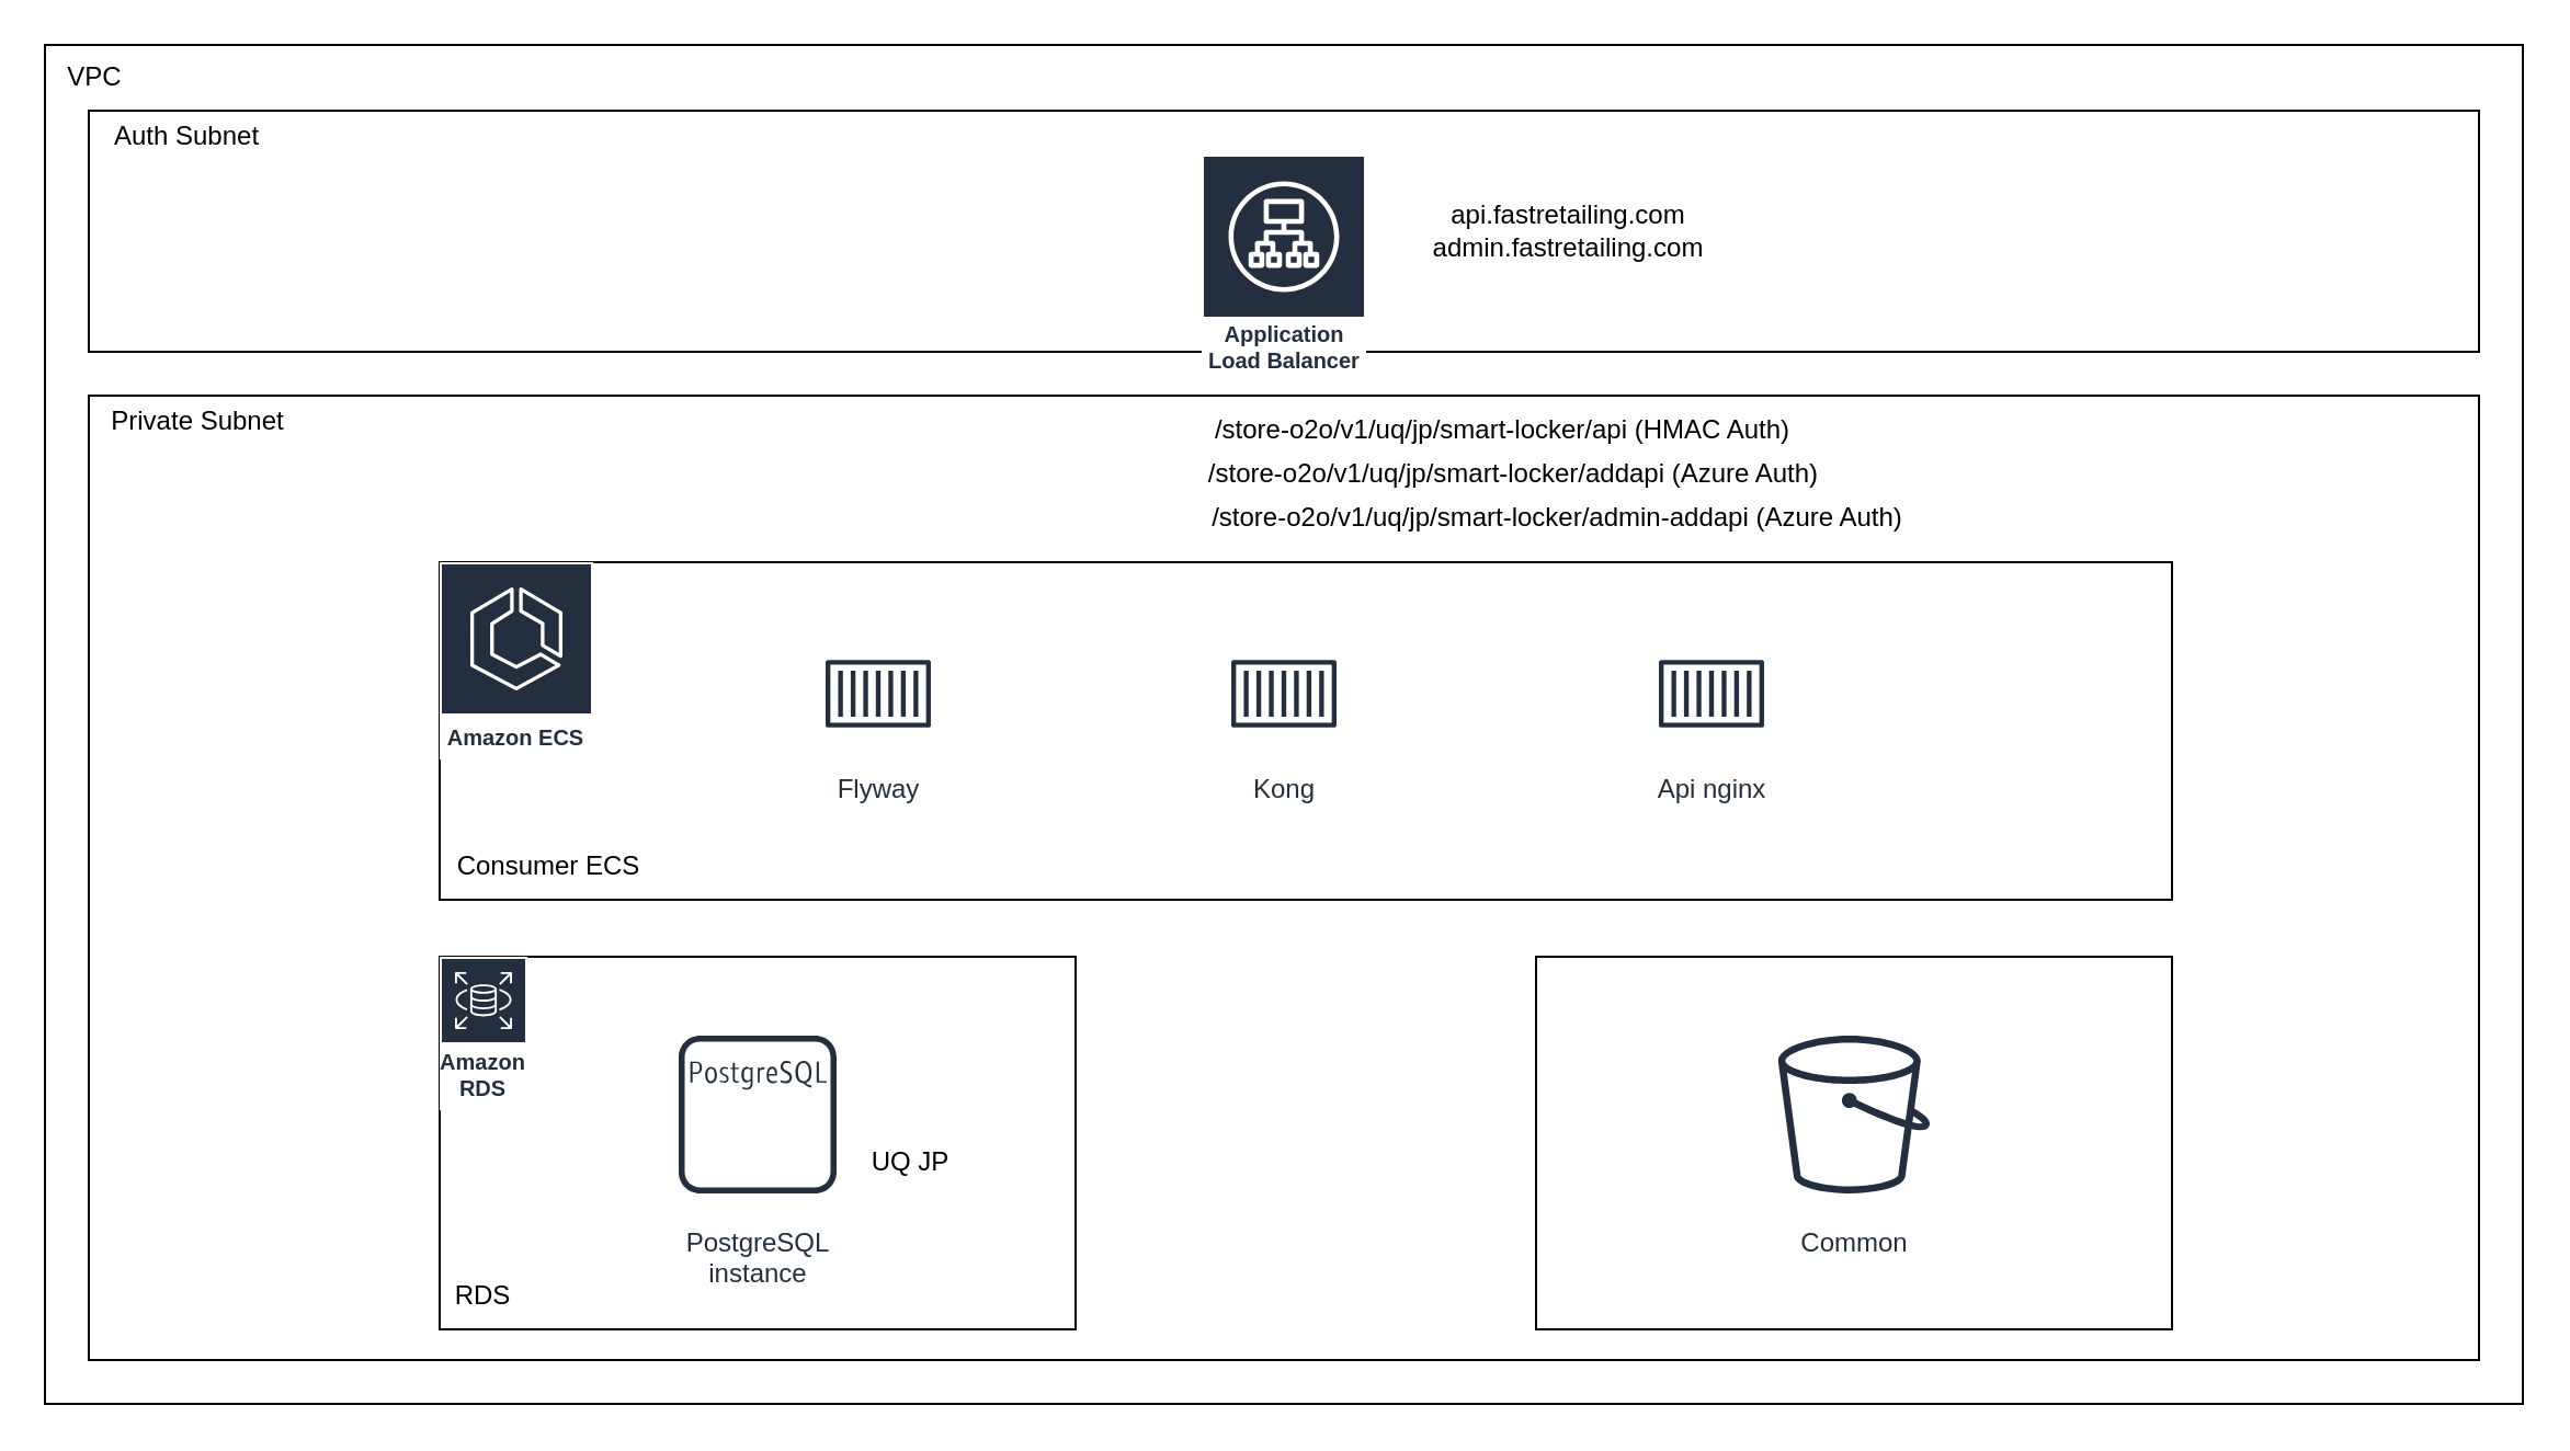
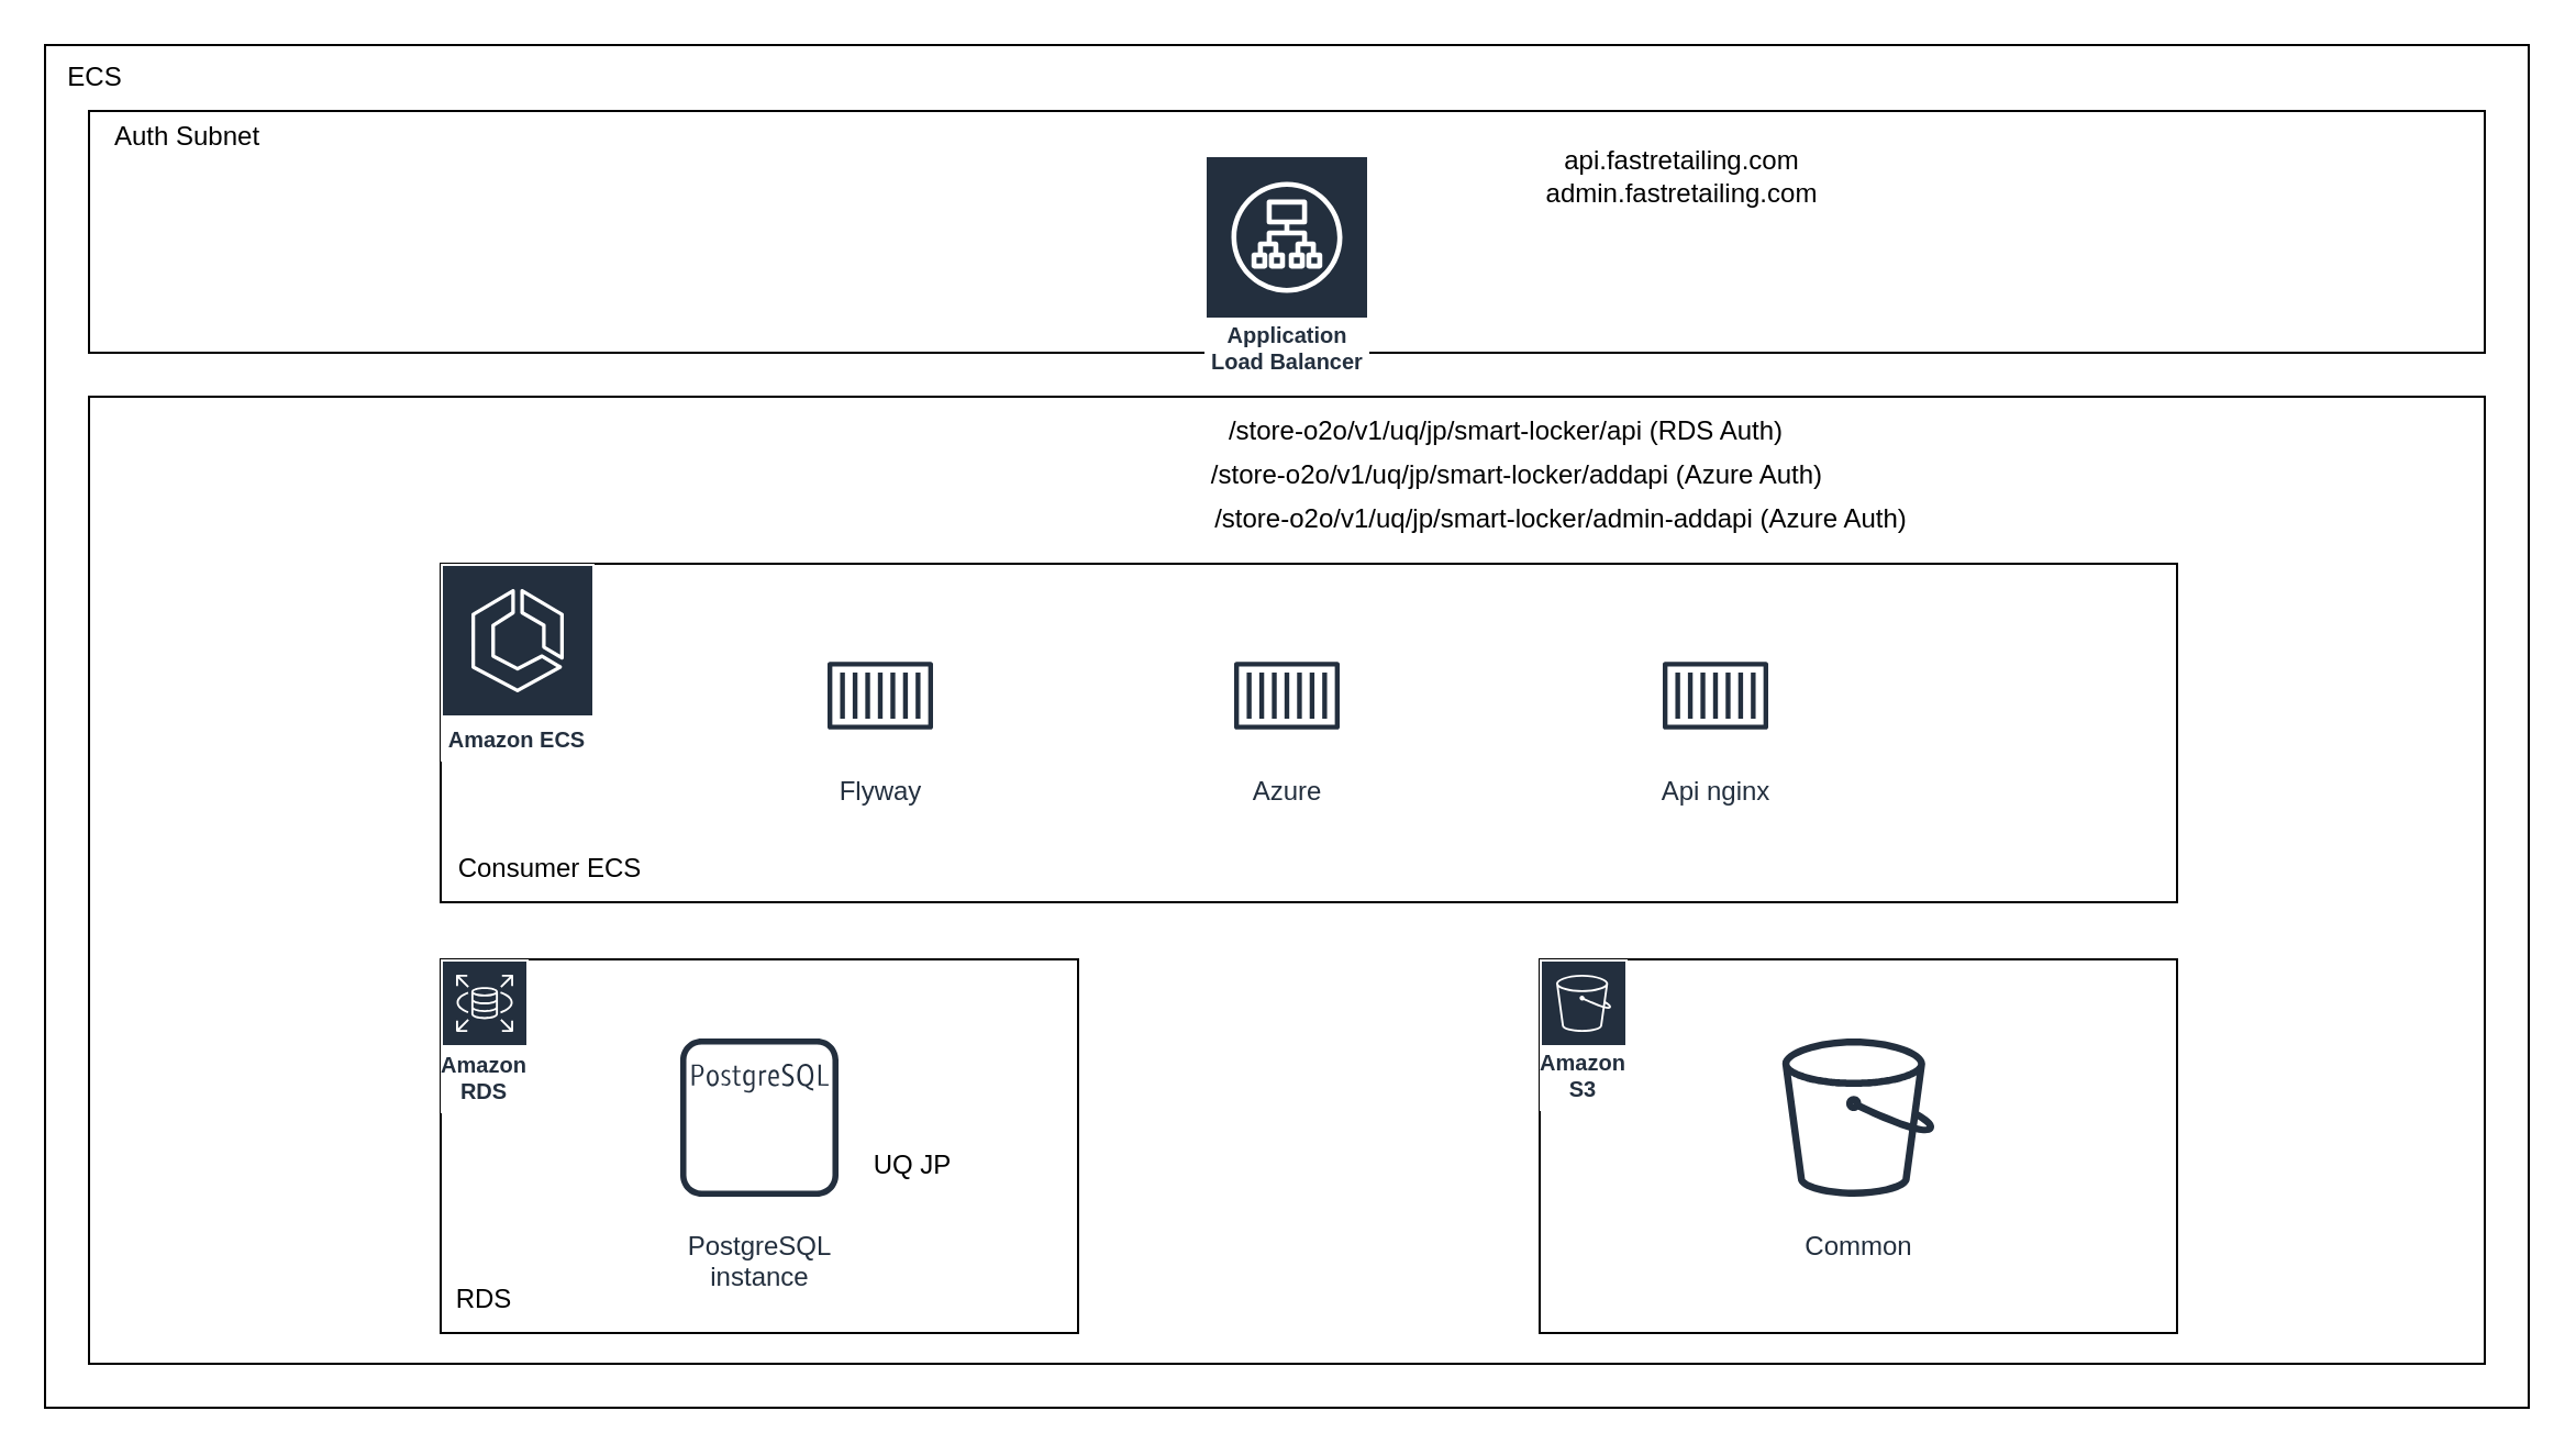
  <mxCell id="0" />
  <mxCell id="1" parent="0" />
  <mxCell id="2" value="" style="rounded=0;whiteSpace=wrap;html=1;" vertex="1" parent="1"><mxGeometry x="20" y="20" width="1130" height="620" as="geometry" /></mxCell>
- <mxCell id="3" value="VPC" style="text;html=1;strokeColor=none;fillColor=none;align=center;verticalAlign=middle;whiteSpace=wrap;rounded=0;" vertex="1" parent="1"><mxGeometry x="23" y="25" width="40" height="20" as="geometry" /></mxCell>
+ <mxCell id="3" value="ECS" style="text;html=1;strokeColor=none;fillColor=none;align=center;verticalAlign=middle;whiteSpace=wrap;rounded=0;" vertex="1" parent="1"><mxGeometry x="23" y="25" width="40" height="20" as="geometry" /></mxCell>
  <mxCell id="4" value="" style="rounded=0;whiteSpace=wrap;html=1;" vertex="1" parent="1"><mxGeometry x="40" y="50" width="1090" height="110" as="geometry" /></mxCell>
  <mxCell id="5" value="" style="rounded=0;whiteSpace=wrap;html=1;" vertex="1" parent="1"><mxGeometry x="40" y="180" width="1090" height="440" as="geometry" /></mxCell>
  <mxCell id="6" value="Auth Subnet" style="text;html=1;strokeColor=none;fillColor=none;align=center;verticalAlign=middle;whiteSpace=wrap;rounded=0;" vertex="1" parent="1"><mxGeometry x="40" y="52" width="90" height="20" as="geometry" /></mxCell>
- <mxCell id="7" value="Private Subnet" style="text;html=1;strokeColor=none;fillColor=none;align=center;verticalAlign=middle;whiteSpace=wrap;rounded=0;" vertex="1" parent="1"><mxGeometry x="40" y="182" width="100" height="20" as="geometry" /></mxCell>
- <mxCell id="8" value="api.fastretailing.com&lt;br&gt;admin.fastretailing.com" style="text;html=1;strokeColor=none;fillColor=none;align=center;verticalAlign=middle;whiteSpace=wrap;rounded=0;" vertex="1" parent="1"><mxGeometry x="630" y="85" width="170" height="40" as="geometry" /></mxCell>
+ <mxCell id="8" value="api.fastretailing.com&lt;br&gt;admin.fastretailing.com" style="text;html=1;strokeColor=none;fillColor=none;align=center;verticalAlign=middle;whiteSpace=wrap;rounded=0;" vertex="1" parent="1"><mxGeometry x="680" y="60" width="170" height="40" as="geometry" /></mxCell>
  <mxCell id="9" value="" style="rounded=0;whiteSpace=wrap;html=1;" vertex="1" parent="1"><mxGeometry x="200" y="256" width="790" height="154" as="geometry" /></mxCell>
  <mxCell id="10" value="" style="rounded=0;whiteSpace=wrap;html=1;" vertex="1" parent="1"><mxGeometry x="200" y="436" width="290" height="170" as="geometry" /></mxCell>
  <mxCell id="11" value="" style="rounded=0;whiteSpace=wrap;html=1;" vertex="1" parent="1"><mxGeometry x="700" y="436" width="290" height="170" as="geometry" /></mxCell>
  <mxCell id="12" value="Consumer ECS" style="text;html=1;strokeColor=none;fillColor=none;align=center;verticalAlign=middle;whiteSpace=wrap;rounded=0;" vertex="1" parent="1"><mxGeometry x="200" y="380" width="100" height="30" as="geometry" /></mxCell>
  <mxCell id="13" value="Flyway" style="sketch=0;outlineConnect=0;fontColor=#232F3E;gradientColor=none;strokeColor=#232F3E;fillColor=#ffffff;dashed=0;verticalLabelPosition=bottom;verticalAlign=top;align=center;html=1;fontSize=12;fontStyle=0;aspect=fixed;shape=mxgraph.aws4.resourceIcon;resIcon=mxgraph.aws4.container_1;" vertex="1" parent="1"><mxGeometry x="370" y="286" width="60" height="60" as="geometry" /></mxCell>
  <mxCell id="14" value="Api nginx" style="sketch=0;outlineConnect=0;fontColor=#232F3E;gradientColor=none;strokeColor=#232F3E;fillColor=#ffffff;dashed=0;verticalLabelPosition=bottom;verticalAlign=top;align=center;html=1;fontSize=12;fontStyle=0;aspect=fixed;shape=mxgraph.aws4.resourceIcon;resIcon=mxgraph.aws4.container_1;" vertex="1" parent="1"><mxGeometry x="750" y="286" width="60" height="60" as="geometry" /></mxCell>
- <mxCell id="15" value="Kong" style="sketch=0;outlineConnect=0;fontColor=#232F3E;gradientColor=none;strokeColor=#232F3E;fillColor=#ffffff;dashed=0;verticalLabelPosition=bottom;verticalAlign=top;align=center;html=1;fontSize=12;fontStyle=0;aspect=fixed;shape=mxgraph.aws4.resourceIcon;resIcon=mxgraph.aws4.container_1;" vertex="1" parent="1"><mxGeometry x="555" y="286" width="60" height="60" as="geometry" /></mxCell>
- <mxCell id="16" value="/store-o2o/v1/uq/jp/smart-locker/api (HMAC Auth)" style="text;html=1;strokeColor=none;fillColor=none;align=center;verticalAlign=middle;whiteSpace=wrap;rounded=0;" vertex="1" parent="1"><mxGeometry x="540" y="186" width="290" height="20" as="geometry" /></mxCell>
+ <mxCell id="15" value="Azure" style="sketch=0;outlineConnect=0;fontColor=#232F3E;gradientColor=none;strokeColor=#232F3E;fillColor=#ffffff;dashed=0;verticalLabelPosition=bottom;verticalAlign=top;align=center;html=1;fontSize=12;fontStyle=0;aspect=fixed;shape=mxgraph.aws4.resourceIcon;resIcon=mxgraph.aws4.container_1;" vertex="1" parent="1"><mxGeometry x="555" y="286" width="60" height="60" as="geometry" /></mxCell>
+ <mxCell id="16" value="/store-o2o/v1/uq/jp/smart-locker/api (RDS Auth)" style="text;html=1;strokeColor=none;fillColor=none;align=center;verticalAlign=middle;whiteSpace=wrap;rounded=0;" vertex="1" parent="1"><mxGeometry x="540" y="186" width="290" height="20" as="geometry" /></mxCell>
  <mxCell id="17" value="/store-o2o/v1/uq/jp/smart-locker/addapi (Azure Auth)" style="text;html=1;strokeColor=none;fillColor=none;align=center;verticalAlign=middle;whiteSpace=wrap;rounded=0;" vertex="1" parent="1"><mxGeometry x="540" y="206" width="300" height="20" as="geometry" /></mxCell>
  <mxCell id="18" value="/store-o2o/v1/uq/jp/smart-locker/admin-addapi&amp;nbsp;(Azure Auth)" style="text;html=1;strokeColor=none;fillColor=none;align=center;verticalAlign=middle;whiteSpace=wrap;rounded=0;" vertex="1" parent="1"><mxGeometry x="540" y="226" width="340" height="20" as="geometry" /></mxCell>
  <mxCell id="19" value="Amazon ECS" style="sketch=0;outlineConnect=0;fontColor=#232F3E;gradientColor=none;strokeColor=#ffffff;fillColor=#232F3E;dashed=0;verticalLabelPosition=middle;verticalAlign=bottom;align=center;html=1;whiteSpace=wrap;fontSize=10;fontStyle=1;spacing=3;shape=mxgraph.aws4.productIcon;prIcon=mxgraph.aws4.ecs;" vertex="1" parent="1"><mxGeometry x="200" y="256" width="70" height="90" as="geometry" /></mxCell>
  <mxCell id="20" value="Application Load Balancer" style="sketch=0;outlineConnect=0;fontColor=#232F3E;gradientColor=none;strokeColor=#ffffff;fillColor=#232F3E;dashed=0;verticalLabelPosition=middle;verticalAlign=bottom;align=center;html=1;whiteSpace=wrap;fontSize=10;fontStyle=1;spacing=3;shape=mxgraph.aws4.productIcon;prIcon=mxgraph.aws4.application_load_balancer;" vertex="1" parent="1"><mxGeometry x="547.5" y="70" width="75" height="104" as="geometry" /></mxCell>
  <mxCell id="21" value="PostgreSQL&#10;instance" style="sketch=0;outlineConnect=0;fontColor=#232F3E;gradientColor=none;strokeColor=#232F3E;fillColor=#ffffff;dashed=0;verticalLabelPosition=bottom;verticalAlign=top;align=center;html=1;fontSize=12;fontStyle=0;aspect=fixed;shape=mxgraph.aws4.resourceIcon;resIcon=mxgraph.aws4.postgresql_instance;" vertex="1" parent="1"><mxGeometry x="300" y="463" width="90" height="90" as="geometry" /></mxCell>
  <mxCell id="22" value="RDS" style="text;html=1;strokeColor=none;fillColor=none;align=center;verticalAlign=middle;whiteSpace=wrap;rounded=0;" vertex="1" parent="1"><mxGeometry x="200" y="576" width="40" height="30" as="geometry" /></mxCell>
  <mxCell id="23" value="Amazon RDS" style="sketch=0;outlineConnect=0;fontColor=#232F3E;gradientColor=none;strokeColor=#ffffff;fillColor=#232F3E;dashed=0;verticalLabelPosition=middle;verticalAlign=bottom;align=center;html=1;whiteSpace=wrap;fontSize=10;fontStyle=1;spacing=3;shape=mxgraph.aws4.productIcon;prIcon=mxgraph.aws4.rds;" vertex="1" parent="1"><mxGeometry x="200" y="436" width="40" height="70" as="geometry" /></mxCell>
+ <mxCell id="24" value="Amazon S3" style="sketch=0;outlineConnect=0;fontColor=#232F3E;gradientColor=none;strokeColor=#ffffff;fillColor=#232F3E;dashed=0;verticalLabelPosition=middle;verticalAlign=bottom;align=center;html=1;whiteSpace=wrap;fontSize=10;fontStyle=1;spacing=3;shape=mxgraph.aws4.productIcon;prIcon=mxgraph.aws4.s3;" vertex="1" parent="1"><mxGeometry x="700" y="436" width="40" height="69" as="geometry" /></mxCell>
  <mxCell id="25" value="Common" style="sketch=0;outlineConnect=0;fontColor=#232F3E;gradientColor=none;strokeColor=#232F3E;fillColor=#ffffff;dashed=0;verticalLabelPosition=bottom;verticalAlign=top;align=center;html=1;fontSize=12;fontStyle=0;aspect=fixed;shape=mxgraph.aws4.resourceIcon;resIcon=mxgraph.aws4.bucket;" vertex="1" parent="1"><mxGeometry x="800" y="463" width="90" height="90" as="geometry" /></mxCell>
  <mxCell id="26" value="UQ JP" style="text;html=1;strokeColor=none;fillColor=none;align=center;verticalAlign=middle;whiteSpace=wrap;rounded=0;" vertex="1" parent="1"><mxGeometry x="390" y="520" width="50" height="20" as="geometry" /></mxCell>
